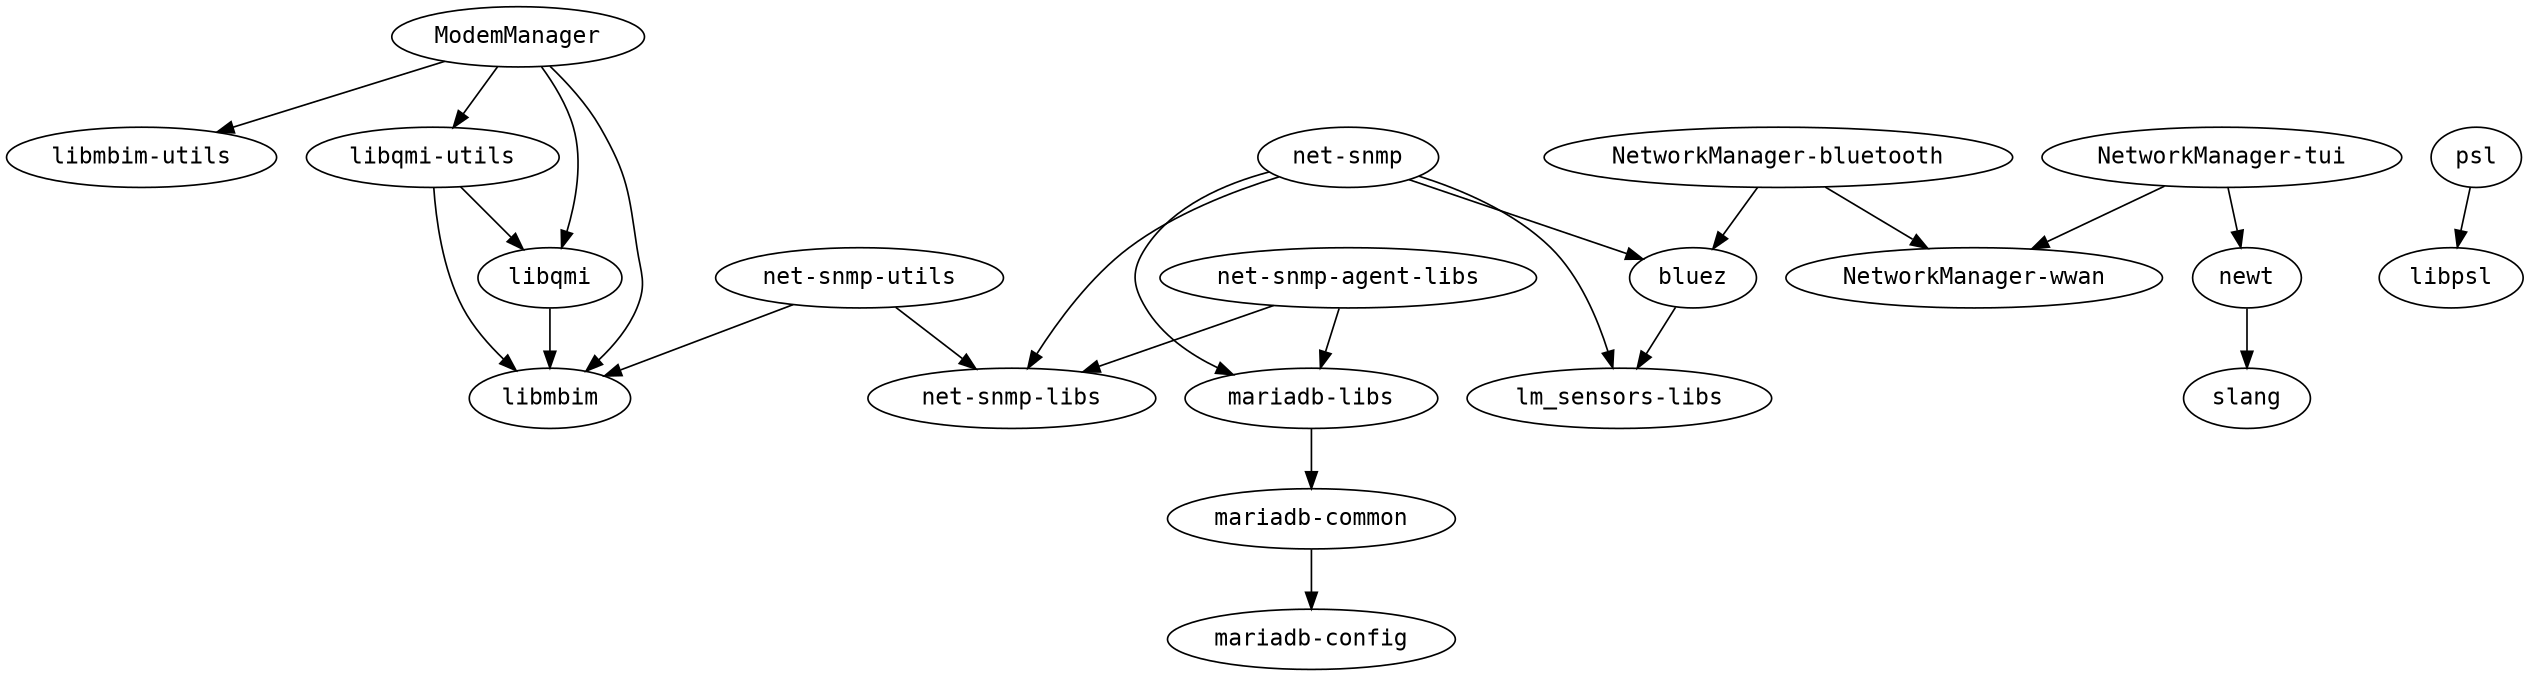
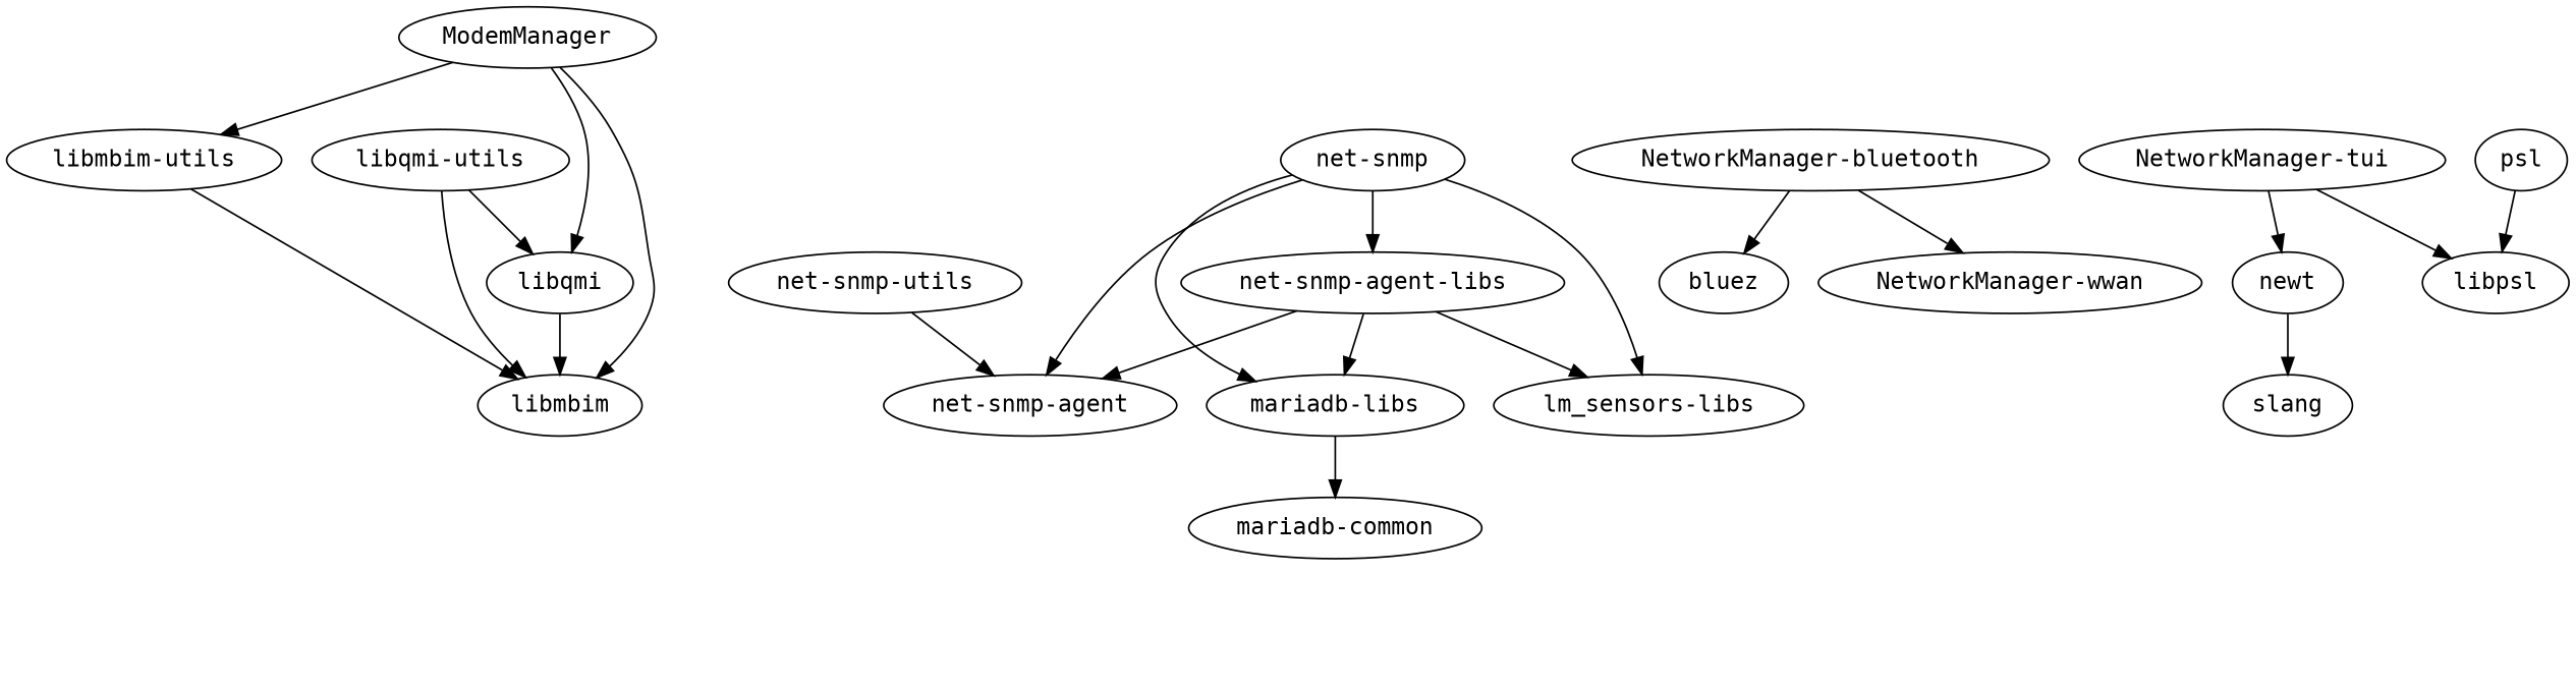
  strict digraph {
    node [fontname=monospace]
    "libmbim-utils"
    libmbim
    libqmi
    "libqmi-utils"
    "mariadb-common"
-   "mariadb-config"
    "mariadb-libs"
    ModemManager
    "net-snmp-agent-libs"
    "lm_sensors-libs"
-   "net-snmp-libs"
+   "net-snmp-libs" [label="net-snmp-agent"]
    "net-snmp"
    "net-snmp-utils"
    "NetworkManager-bluetooth"
    bluez
    "NetworkManager-wwan"
    "NetworkManager-tui"
    libpsl
    newt
    slang
    psl
-   "net-snmp-utils" -> libmbim
+   "libmbim-utils" -> libmbim
    libqmi -> libmbim
    "libqmi-utils" -> libmbim
    "libqmi-utils" -> libqmi
-   "mariadb-common" -> "mariadb-config"
    "mariadb-libs" -> "mariadb-common"
    ModemManager -> "libmbim-utils"
    ModemManager -> libmbim
    ModemManager -> libqmi
-   ModemManager -> "libqmi-utils"
    "net-snmp-agent-libs" -> "mariadb-libs"
-   bluez -> "lm_sensors-libs"
+   "net-snmp-agent-libs" -> "lm_sensors-libs"
    "net-snmp-agent-libs" -> "net-snmp-libs"
    "net-snmp" -> "mariadb-libs"
-   "net-snmp" -> bluez
+   "net-snmp" -> "net-snmp-agent-libs"
    "net-snmp" -> "lm_sensors-libs"
    "net-snmp" -> "net-snmp-libs"
    "net-snmp-utils" -> "net-snmp-libs"
    "NetworkManager-bluetooth" -> bluez
    "NetworkManager-bluetooth" -> "NetworkManager-wwan"
-   "NetworkManager-tui" -> "NetworkManager-wwan"
+   "NetworkManager-tui" -> libpsl
    "NetworkManager-tui" -> newt
    newt -> slang
    psl -> libpsl
  }
